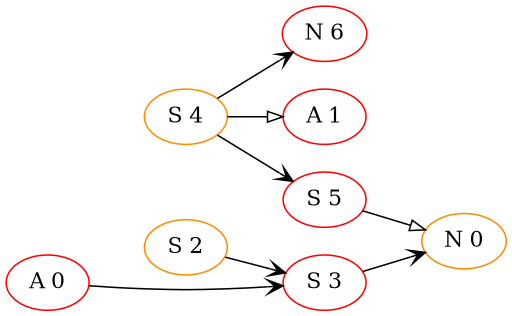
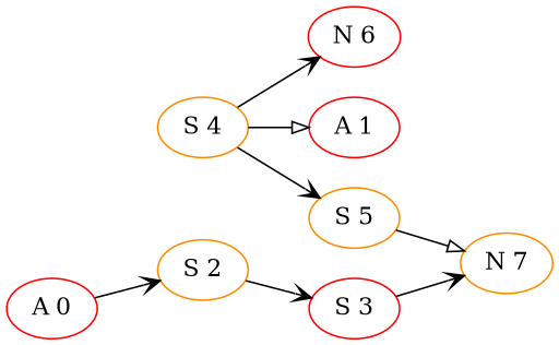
  strict digraph {
    rankdir=LR
    node [color=darkorange]
    edge [arrowhead=vee]
    "S 2"
    "A 0" [color=red]
    "S 3" [color=red]
-   "N 7" [label="N 0"]
+   "N 7"
    "S 4"
    "N 6" [color=red]
    "A 1" [color=red]
-   "S 5" [color=red]
+   "S 5"
    "S 2" -> "S 3"
-   "A 0" -> "S 3"
+   "A 0" -> "S 2"
    "S 3" -> "N 7"
    "S 4" -> "N 6"
    "S 4" -> "A 1" [arrowhead=onormal]
    "S 4" -> "S 5"
    "S 5" -> "N 7" [arrowhead=onormal]
  }
